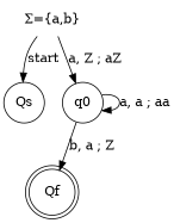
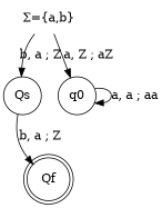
  digraph {
    node [shape=circle]
    n1 [label="Σ={a,b}" shape=none]
    Qs
    q0
    Qf [shape=doublecircle]
-   n1 -> Qs [label=start]
+   n1 -> Qs [label="b, a ; Z"]
    n1 -> q0 [label="a, Z ; aZ"]
    q0 -> q0 [label="a, a ; aa"]
-   q0 -> Qf [label="b, a ; Z"]
+   Qs -> Qf [label="b, a ; Z"]
  }
